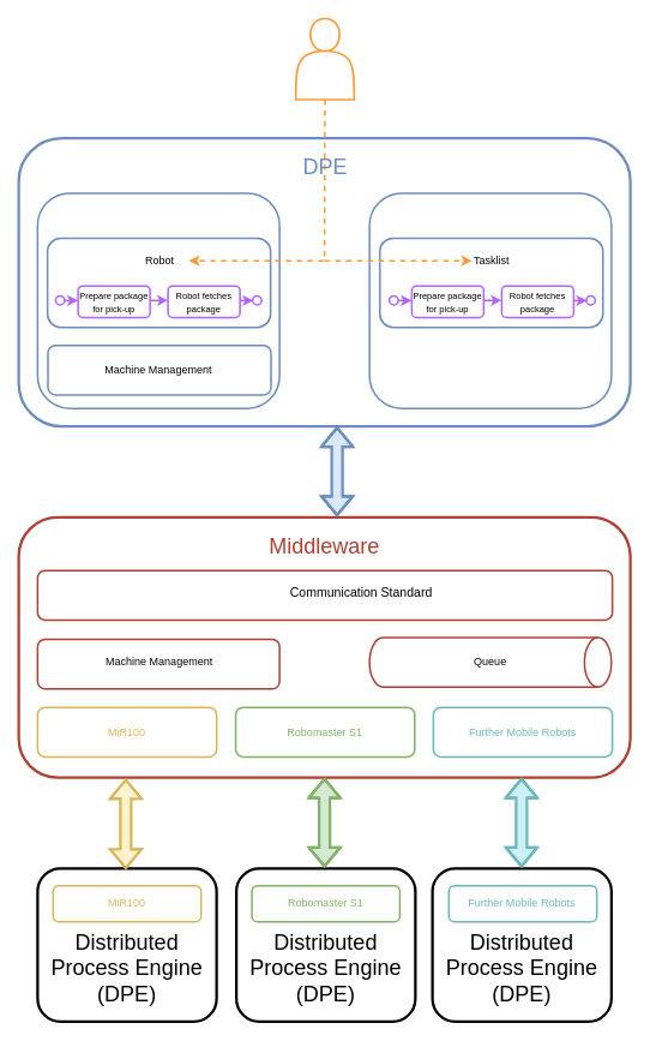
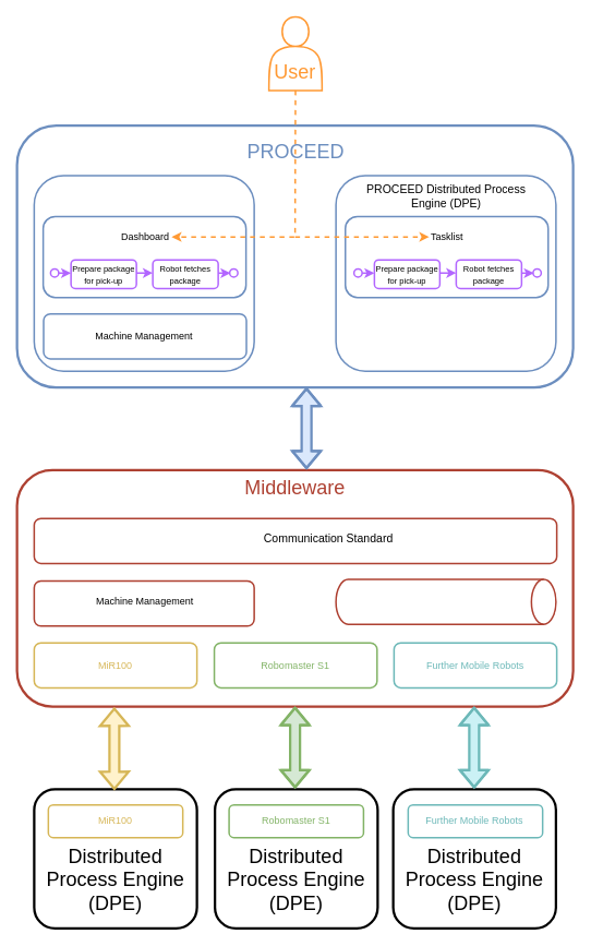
  <mxCell id="0" />
  <mxCell id="1" parent="0" />
  <mxCell id="2" value="" style="rounded=1;whiteSpace=wrap;html=1;fontSize=16;fontColor=#000000;strokeColor=#6C8EBF;strokeWidth=2;dashed=1;" vertex="1" parent="1"><mxGeometry x="52.5" y="383" width="248" height="50" as="geometry" /></mxCell>
  <mxCell id="3" value="" style="rounded=1;whiteSpace=wrap;html=1;fontSize=16;fontColor=#B266FF;strokeColor=#6C8EBF;strokeWidth=3;" vertex="1" parent="1"><mxGeometry x="20" y="153" width="680" height="320" as="geometry" /></mxCell>
  <mxCell id="4" value="" style="rounded=1;whiteSpace=wrap;html=1;fontSize=16;fontColor=#000000;strokeColor=#6C8EBF;strokeWidth=2;" vertex="1" parent="1"><mxGeometry x="41" y="214" width="269" height="239" as="geometry" /></mxCell>
  <mxCell id="5" value="" style="rounded=1;whiteSpace=wrap;html=1;fontSize=16;fontColor=#000000;strokeColor=#6C8EBF;strokeWidth=2;" vertex="1" parent="1"><mxGeometry x="52" y="264" width="248" height="99" as="geometry" /></mxCell>
  <mxCell id="6" value="" style="shape=actor;whiteSpace=wrap;html=1;strokeColor=#FF9933;strokeWidth=2;" parent="1" vertex="1"><mxGeometry x="328" y="20" width="65" height="90" as="geometry" /></mxCell>
  <mxCell id="7" value="" style="group;strokeWidth=2;" parent="1" vertex="1" connectable="0"><mxGeometry x="61" y="317" width="229" height="35" as="geometry" /></mxCell>
  <mxCell id="8" value="&lt;font style=&quot;line-height: 1; font-size: 10px;&quot;&gt;Prepare package for pick-up&lt;/font&gt;" style="rounded=1;whiteSpace=wrap;html=1;strokeColor=#B266FF;strokeWidth=2;" parent="7" vertex="1"><mxGeometry x="25" width="80" height="35" as="geometry" /></mxCell>
  <mxCell id="9" value="&lt;font style=&quot;line-height: 1; font-size: 10px;&quot;&gt;Robot fetches package&lt;/font&gt;" style="rounded=1;whiteSpace=wrap;html=1;strokeColor=#B266FF;strokeWidth=2;" parent="7" vertex="1"><mxGeometry x="125" width="80" height="35" as="geometry" /></mxCell>
  <mxCell id="10" value="" style="ellipse;whiteSpace=wrap;html=1;aspect=fixed;fontSize=8;strokeColor=#B266FF;strokeWidth=2;" parent="7" vertex="1"><mxGeometry y="11" width="10" height="10" as="geometry" /></mxCell>
  <mxCell id="11" value="" style="ellipse;whiteSpace=wrap;html=1;aspect=fixed;fontSize=8;strokeColor=#B266FF;strokeWidth=2;" parent="7" vertex="1"><mxGeometry x="219" y="11" width="10" height="10" as="geometry" /></mxCell>
  <mxCell id="12" value="" style="endArrow=classic;html=1;rounded=0;fontSize=8;strokeColor=#B266FF;strokeWidth=2;" parent="7" edge="1"><mxGeometry width="50" height="50" relative="1" as="geometry"><mxPoint x="10" y="16.25" as="sourcePoint" /><mxPoint x="25" y="16.25" as="targetPoint" /></mxGeometry></mxCell>
  <mxCell id="13" value="" style="endArrow=classic;html=1;rounded=0;fontSize=8;strokeColor=#B266FF;strokeWidth=2;" parent="7" edge="1"><mxGeometry width="50" height="50" relative="1" as="geometry"><mxPoint x="205" y="16.25" as="sourcePoint" /><mxPoint x="220" y="16.25" as="targetPoint" /></mxGeometry></mxCell>
  <mxCell id="14" value="" style="endArrow=classic;html=1;rounded=0;fontSize=8;strokeColor=#B266FF;strokeWidth=2;" parent="7" edge="1"><mxGeometry width="50" height="50" relative="1" as="geometry"><mxPoint x="105" y="16.25" as="sourcePoint" /><mxPoint x="125" y="16" as="targetPoint" /></mxGeometry></mxCell>
- <mxCell id="15" value="&lt;font style=&quot;font-size: 12px;&quot;&gt;Robot&lt;/font&gt;" style="text;html=1;strokeColor=none;fillColor=none;align=center;verticalAlign=middle;whiteSpace=wrap;rounded=0;fontSize=10;" parent="1" vertex="1"><mxGeometry x="145" y="274" width="64" height="30" as="geometry" /></mxCell>
+ <mxCell id="15" value="&lt;font style=&quot;font-size: 12px;&quot;&gt;Dashboard&lt;/font&gt;" style="text;html=1;strokeColor=none;fillColor=none;align=center;verticalAlign=middle;whiteSpace=wrap;rounded=0;fontSize=10;" parent="1" vertex="1"><mxGeometry x="145" y="274" width="64" height="30" as="geometry" /></mxCell>
  <mxCell id="16" value="" style="rounded=1;whiteSpace=wrap;html=1;fontSize=16;fontColor=#000000;strokeColor=#6C8EBF;strokeWidth=2;" vertex="1" parent="1"><mxGeometry x="410" y="214" width="269" height="239" as="geometry" /></mxCell>
  <mxCell id="17" value="" style="endArrow=classic;html=1;rounded=0;fontSize=14;strokeColor=#FF9933;entryX=1;entryY=0.5;entryDx=0;entryDy=0;dashed=1;strokeWidth=2;exitX=0.5;exitY=1;exitDx=0;exitDy=0;" parent="1" target="15" edge="1" source="6"><mxGeometry width="50" height="50" relative="1" as="geometry"><mxPoint x="360" y="123" as="sourcePoint" /><mxPoint x="410" y="147" as="targetPoint" /><Array as="points"><mxPoint x="360" y="289" /></Array></mxGeometry></mxCell>
+ <mxCell id="18" value="&lt;font color=&quot;#ff9933&quot; style=&quot;font-size: 24px;&quot;&gt;User&lt;/font&gt;" style="text;html=1;strokeColor=none;fillColor=none;align=center;verticalAlign=middle;whiteSpace=wrap;rounded=0;fontSize=14;" parent="1" vertex="1"><mxGeometry x="330" y="73" width="60" height="30" as="geometry" /></mxCell>
  <mxCell id="19" value="" style="rounded=1;whiteSpace=wrap;html=1;fontSize=16;fontColor=#000000;strokeColor=#6C8EBF;strokeWidth=2;" vertex="1" parent="1"><mxGeometry x="421.5" y="264" width="248" height="99" as="geometry" /></mxCell>
+ <mxCell id="20" value="&lt;font style=&quot;font-size: 14px;&quot;&gt;PROCEED Distributed Process Engine (DPE)&lt;/font&gt;" style="text;html=1;strokeColor=none;fillColor=none;align=center;verticalAlign=middle;whiteSpace=wrap;rounded=0;fontSize=12;" vertex="1" parent="1"><mxGeometry x="424.5" y="224" width="240" height="30" as="geometry" /></mxCell>
  <mxCell id="21" value="&lt;font style=&quot;font-size: 12px;&quot;&gt;Tasklist&lt;/font&gt;" style="text;html=1;strokeColor=none;fillColor=none;align=center;verticalAlign=middle;whiteSpace=wrap;rounded=0;fontSize=10;" vertex="1" parent="1"><mxGeometry x="524" y="274" width="44" height="30" as="geometry" /></mxCell>
  <mxCell id="22" value="" style="endArrow=classic;html=1;rounded=0;strokeColor=#FF9933;dashed=1;strokeWidth=2;" edge="1" parent="1" target="21"><mxGeometry width="50" height="50" relative="1" as="geometry"><mxPoint x="360" y="289" as="sourcePoint" /><mxPoint x="410" y="233" as="targetPoint" /></mxGeometry></mxCell>
- <mxCell id="23" value="&lt;font color=&quot;#6c8ebf&quot; style=&quot;font-size: 24px;&quot;&gt;DPE&lt;/font&gt;" style="text;html=1;strokeColor=none;fillColor=none;align=center;verticalAlign=middle;whiteSpace=wrap;rounded=0;fontSize=12;" vertex="1" parent="1"><mxGeometry x="241" y="170" width="240" height="30" as="geometry" /></mxCell>
+ <mxCell id="23" value="&lt;font color=&quot;#6c8ebf&quot; style=&quot;font-size: 24px;&quot;&gt;PROCEED&lt;/font&gt;" style="text;html=1;strokeColor=none;fillColor=none;align=center;verticalAlign=middle;whiteSpace=wrap;rounded=0;fontSize=12;" vertex="1" parent="1"><mxGeometry x="241" y="170" width="240" height="30" as="geometry" /></mxCell>
  <mxCell id="24" value="" style="group;strokeWidth=2;" vertex="1" connectable="0" parent="1"><mxGeometry x="432" y="317" width="229" height="35" as="geometry" /></mxCell>
  <mxCell id="25" value="&lt;font style=&quot;line-height: 1; font-size: 10px;&quot;&gt;Prepare package for pick-up&lt;/font&gt;" style="rounded=1;whiteSpace=wrap;html=1;strokeColor=#B266FF;strokeWidth=2;" vertex="1" parent="24"><mxGeometry x="25" width="80" height="35" as="geometry" /></mxCell>
  <mxCell id="26" value="&lt;font style=&quot;line-height: 1; font-size: 10px;&quot;&gt;Robot fetches package&lt;/font&gt;" style="rounded=1;whiteSpace=wrap;html=1;strokeColor=#B266FF;strokeWidth=2;" vertex="1" parent="24"><mxGeometry x="125" width="80" height="35" as="geometry" /></mxCell>
  <mxCell id="27" value="" style="ellipse;whiteSpace=wrap;html=1;aspect=fixed;fontSize=8;strokeColor=#B266FF;strokeWidth=2;" vertex="1" parent="24"><mxGeometry y="11" width="10" height="10" as="geometry" /></mxCell>
  <mxCell id="28" value="" style="ellipse;whiteSpace=wrap;html=1;aspect=fixed;fontSize=8;strokeColor=#B266FF;strokeWidth=2;" vertex="1" parent="24"><mxGeometry x="219" y="11" width="10" height="10" as="geometry" /></mxCell>
  <mxCell id="29" value="" style="endArrow=classic;html=1;rounded=0;fontSize=8;strokeColor=#B266FF;strokeWidth=2;" edge="1" parent="24"><mxGeometry width="50" height="50" relative="1" as="geometry"><mxPoint x="10" y="16.25" as="sourcePoint" /><mxPoint x="25" y="16.25" as="targetPoint" /></mxGeometry></mxCell>
  <mxCell id="30" value="" style="endArrow=classic;html=1;rounded=0;fontSize=8;strokeColor=#B266FF;strokeWidth=2;" edge="1" parent="24"><mxGeometry width="50" height="50" relative="1" as="geometry"><mxPoint x="205" y="16.25" as="sourcePoint" /><mxPoint x="220" y="16.25" as="targetPoint" /></mxGeometry></mxCell>
  <mxCell id="31" value="" style="endArrow=classic;html=1;rounded=0;fontSize=8;strokeColor=#B266FF;strokeWidth=2;" edge="1" parent="24"><mxGeometry width="50" height="50" relative="1" as="geometry"><mxPoint x="105" y="16.25" as="sourcePoint" /><mxPoint x="125" y="16" as="targetPoint" /></mxGeometry></mxCell>
  <mxCell id="32" value="" style="rounded=1;whiteSpace=wrap;html=1;fontSize=16;fontColor=#000000;strokeColor=#6C8EBF;strokeWidth=2;" vertex="1" parent="1"><mxGeometry x="52.5" y="383" width="248" height="55" as="geometry" /></mxCell>
  <mxCell id="33" value="&lt;font style=&quot;font-size: 12px;&quot;&gt;Machine Management&lt;/font&gt;" style="text;html=1;strokeColor=none;fillColor=none;align=center;verticalAlign=middle;whiteSpace=wrap;rounded=0;fontSize=10;" vertex="1" parent="1"><mxGeometry x="103.25" y="395.5" width="144.5" height="30" as="geometry" /></mxCell>
  <mxCell id="34" value="" style="rounded=1;whiteSpace=wrap;html=1;fontSize=16;fontColor=#B266FF;strokeColor=#AE4132;strokeWidth=3;" vertex="1" parent="1"><mxGeometry x="20" y="574" width="680" height="289" as="geometry" /></mxCell>
- <mxCell id="35" value="&lt;font color=&quot;#ae4132&quot; style=&quot;font-size: 24px;&quot;&gt;Middleware&lt;/font&gt;" style="text;html=1;strokeColor=none;fillColor=none;align=center;verticalAlign=middle;whiteSpace=wrap;rounded=0;fontSize=12;" vertex="1" parent="1"><mxGeometry x="240" y="591" width="240" height="30" as="geometry" /></mxCell>
+ <mxCell id="35" value="&lt;font color=&quot;#ae4132&quot; style=&quot;font-size: 24px;&quot;&gt;Middleware&lt;/font&gt;" style="text;html=1;strokeColor=none;fillColor=none;align=center;verticalAlign=middle;whiteSpace=wrap;rounded=0;fontSize=12;" vertex="1" parent="1"><mxGeometry x="240" y="581" width="240" height="30" as="geometry" /></mxCell>
  <mxCell id="36" value="" style="rounded=1;whiteSpace=wrap;html=1;fontSize=24;fontColor=#AE4132;strokeColor=#AE4132;strokeWidth=2;fillColor=none;" vertex="1" parent="1"><mxGeometry x="41" y="633" width="639" height="55" as="geometry" /></mxCell>
  <mxCell id="37" value="&lt;font style=&quot;font-size: 14px;&quot;&gt;Communication Standard&lt;/font&gt;" style="text;html=1;strokeColor=none;fillColor=none;align=center;verticalAlign=middle;whiteSpace=wrap;rounded=0;fontSize=12;" vertex="1" parent="1"><mxGeometry x="280.5" y="643" width="240" height="30" as="geometry" /></mxCell>
  <mxCell id="38" value="" style="rounded=1;whiteSpace=wrap;html=1;fontSize=16;fontColor=#000000;strokeColor=#AE4132;strokeWidth=2;" vertex="1" parent="1"><mxGeometry x="41" y="709.5" width="269" height="55" as="geometry" /></mxCell>
  <mxCell id="39" value="&lt;font style=&quot;font-size: 12px;&quot;&gt;Machine Management&lt;/font&gt;" style="text;html=1;strokeColor=none;fillColor=none;align=center;verticalAlign=middle;whiteSpace=wrap;rounded=0;fontSize=10;" vertex="1" parent="1"><mxGeometry x="103.75" y="720" width="144.5" height="30" as="geometry" /></mxCell>
  <mxCell id="40" value="" style="shape=cylinder3;whiteSpace=wrap;html=1;boundedLbl=1;backgroundOutline=1;size=15;fontSize=24;fontColor=#FF9933;strokeColor=#AE4132;strokeWidth=2;fillColor=none;direction=south;" vertex="1" parent="1"><mxGeometry x="410" y="707.5" width="269" height="55" as="geometry" /></mxCell>
- <mxCell id="41" value="&lt;font style=&quot;font-size: 12px;&quot;&gt;Queue&lt;/font&gt;" style="text;html=1;strokeColor=none;fillColor=none;align=center;verticalAlign=middle;whiteSpace=wrap;rounded=0;fontSize=10;" vertex="1" parent="1"><mxGeometry x="472.25" y="720" width="144.5" height="30" as="geometry" /></mxCell>
  <mxCell id="42" value="" style="rounded=1;whiteSpace=wrap;html=1;fontSize=16;fontColor=#000000;strokeColor=#D6B656;strokeWidth=2;" vertex="1" parent="1"><mxGeometry x="41" y="785" width="199" height="55" as="geometry" /></mxCell>
  <mxCell id="43" value="" style="rounded=1;whiteSpace=wrap;html=1;fontSize=16;fontColor=#000000;strokeColor=#82B366;strokeWidth=2;" vertex="1" parent="1"><mxGeometry x="261.25" y="785" width="199" height="55" as="geometry" /></mxCell>
  <mxCell id="44" value="" style="rounded=1;whiteSpace=wrap;html=1;fontSize=16;fontColor=#000000;strokeColor=#6CB8B8;strokeWidth=2;" vertex="1" parent="1"><mxGeometry x="481" y="785" width="199" height="55" as="geometry" /></mxCell>
  <mxCell id="45" value="&lt;span style=&quot;font-size: 12px;&quot;&gt;&lt;font color=&quot;#d6b656&quot;&gt;MiR100&lt;/font&gt;&lt;/span&gt;" style="text;html=1;strokeColor=none;fillColor=none;align=center;verticalAlign=middle;whiteSpace=wrap;rounded=0;fontSize=10;" vertex="1" parent="1"><mxGeometry x="68.25" y="797.5" width="144.5" height="30" as="geometry" /></mxCell>
  <mxCell id="46" value="&lt;span style=&quot;font-size: 12px;&quot;&gt;Robomaster S1&lt;/span&gt;" style="text;html=1;strokeColor=none;fillColor=none;align=center;verticalAlign=middle;whiteSpace=wrap;rounded=0;fontSize=10;fontColor=#82B366;" vertex="1" parent="1"><mxGeometry x="288" y="797.5" width="144.5" height="30" as="geometry" /></mxCell>
  <mxCell id="47" value="&lt;span style=&quot;font-size: 12px;&quot;&gt;&lt;font&gt;Further Mobile Robots&lt;/font&gt;&lt;/span&gt;" style="text;html=1;strokeColor=none;fillColor=none;align=center;verticalAlign=middle;whiteSpace=wrap;rounded=0;fontSize=10;fontColor=#6CB8B8;" vertex="1" parent="1"><mxGeometry x="508.25" y="797.5" width="144.5" height="30" as="geometry" /></mxCell>
  <mxCell id="48" value="" style="rounded=1;whiteSpace=wrap;html=1;fontSize=16;fontColor=#000000;strokeColor=#000000;strokeWidth=3;" vertex="1" parent="1"><mxGeometry x="41" y="964" width="199" height="170" as="geometry" /></mxCell>
  <mxCell id="49" value="&lt;font style=&quot;font-size: 24px;&quot;&gt;Distributed Process Engine (DPE)&lt;/font&gt;" style="text;html=1;strokeColor=none;fillColor=none;align=center;verticalAlign=middle;whiteSpace=wrap;rounded=0;fontSize=12;fontColor=#000000;" vertex="1" parent="1"><mxGeometry x="46" y="1060" width="189" height="30" as="geometry" /></mxCell>
  <mxCell id="50" value="" style="rounded=1;whiteSpace=wrap;html=1;fontSize=16;fontColor=#B266FF;strokeColor=#000000;strokeWidth=3;" vertex="1" parent="1"><mxGeometry x="262" y="964" width="199" height="170" as="geometry" /></mxCell>
  <mxCell id="51" value="&lt;font style=&quot;font-size: 24px;&quot;&gt;Distributed Process Engine (DPE)&lt;/font&gt;" style="text;html=1;strokeColor=none;fillColor=none;align=center;verticalAlign=middle;whiteSpace=wrap;rounded=0;fontSize=12;fontColor=#000000;" vertex="1" parent="1"><mxGeometry x="267" y="1060" width="189" height="30" as="geometry" /></mxCell>
  <mxCell id="52" value="" style="rounded=1;whiteSpace=wrap;html=1;fontSize=16;fontColor=#B266FF;strokeColor=#000000;strokeWidth=3;" vertex="1" parent="1"><mxGeometry x="480" y="964" width="199" height="170" as="geometry" /></mxCell>
  <mxCell id="53" value="&lt;font style=&quot;font-size: 24px;&quot;&gt;Distributed Process Engine (DPE)&lt;/font&gt;" style="text;html=1;strokeColor=none;fillColor=none;align=center;verticalAlign=middle;whiteSpace=wrap;rounded=0;fontSize=12;fontColor=#000000;" vertex="1" parent="1"><mxGeometry x="485" y="1060" width="189" height="30" as="geometry" /></mxCell>
  <mxCell id="54" value="" style="rounded=1;whiteSpace=wrap;html=1;fontSize=16;fontColor=#D6B656;strokeColor=#D6B656;strokeWidth=2;" vertex="1" parent="1"><mxGeometry x="58.29" y="983" width="164.43" height="40" as="geometry" /></mxCell>
  <mxCell id="55" value="" style="rounded=1;whiteSpace=wrap;html=1;fontSize=16;fontColor=#000000;strokeColor=#82B366;strokeWidth=2;" vertex="1" parent="1"><mxGeometry x="279.29" y="983" width="164.43" height="40" as="geometry" /></mxCell>
  <mxCell id="56" value="" style="rounded=1;whiteSpace=wrap;html=1;fontSize=16;fontColor=#000000;strokeColor=#6CB8B8;strokeWidth=2;" vertex="1" parent="1"><mxGeometry x="498.29" y="983" width="164.43" height="40" as="geometry" /></mxCell>
  <mxCell id="57" value="&lt;span style=&quot;font-size: 12px;&quot;&gt;&lt;font color=&quot;#d6b656&quot;&gt;MiR100&lt;/font&gt;&lt;/span&gt;" style="text;html=1;strokeColor=none;fillColor=none;align=center;verticalAlign=middle;whiteSpace=wrap;rounded=0;fontSize=10;" vertex="1" parent="1"><mxGeometry x="68.25" y="988" width="144.5" height="30" as="geometry" /></mxCell>
  <mxCell id="58" value="&lt;span style=&quot;font-size: 12px;&quot;&gt;Robomaster S1&lt;/span&gt;" style="text;html=1;strokeColor=none;fillColor=none;align=center;verticalAlign=middle;whiteSpace=wrap;rounded=0;fontSize=10;fontColor=#82B366;" vertex="1" parent="1"><mxGeometry x="288.75" y="988" width="144.5" height="30" as="geometry" /></mxCell>
  <mxCell id="59" value="&lt;span style=&quot;font-size: 12px;&quot;&gt;&lt;font&gt;Further Mobile Robots&lt;/font&gt;&lt;/span&gt;" style="text;html=1;strokeColor=none;fillColor=none;align=center;verticalAlign=middle;whiteSpace=wrap;rounded=0;fontSize=10;fontColor=#6CB8B8;" vertex="1" parent="1"><mxGeometry x="507.25" y="988" width="144.5" height="30" as="geometry" /></mxCell>
  <mxCell id="60" value="" style="shape=flexArrow;endArrow=classic;startArrow=classic;html=1;rounded=0;fontSize=48;strokeWidth=3;fillColor=#dae8fc;strokeColor=#6c8ebf;entryX=0.5;entryY=1;entryDx=0;entryDy=0;" edge="1" parent="1"><mxGeometry width="100" height="100" relative="1" as="geometry"><mxPoint x="374" y="573" as="sourcePoint" /><mxPoint x="374" y="473" as="targetPoint" /><Array as="points"><mxPoint x="374" y="502" /></Array></mxGeometry></mxCell>
  <mxCell id="61" value="" style="shape=flexArrow;endArrow=classic;startArrow=classic;html=1;rounded=0;fontSize=48;strokeWidth=3;fillColor=#fff2cc;strokeColor=#d6b656;" edge="1" parent="1"><mxGeometry width="100" height="100" relative="1" as="geometry"><mxPoint x="139.07" y="965" as="sourcePoint" /><mxPoint x="139" y="864" as="targetPoint" /></mxGeometry></mxCell>
  <mxCell id="62" value="" style="shape=flexArrow;endArrow=classic;startArrow=classic;html=1;rounded=0;fontSize=48;strokeWidth=3;fillColor=#d5e8d4;strokeColor=#82b366;entryX=0.767;entryY=1.006;entryDx=0;entryDy=0;entryPerimeter=0;" edge="1" parent="1"><mxGeometry width="100" height="100" relative="1" as="geometry"><mxPoint x="360" y="963" as="sourcePoint" /><mxPoint x="359.996" y="863" as="targetPoint" /><Array as="points"><mxPoint x="360" y="923" /></Array></mxGeometry></mxCell>
  <mxCell id="63" value="" style="shape=flexArrow;endArrow=classic;startArrow=classic;html=1;rounded=0;fontSize=48;strokeWidth=3;fillColor=#CBF1F5;strokeColor=#6CB8B8;entryX=0.767;entryY=1.006;entryDx=0;entryDy=0;entryPerimeter=0;" edge="1" parent="1"><mxGeometry width="100" height="100" relative="1" as="geometry"><mxPoint x="579" y="963" as="sourcePoint" /><mxPoint x="578.996" y="863" as="targetPoint" /><Array as="points"><mxPoint x="579" y="923" /></Array></mxGeometry></mxCell>
